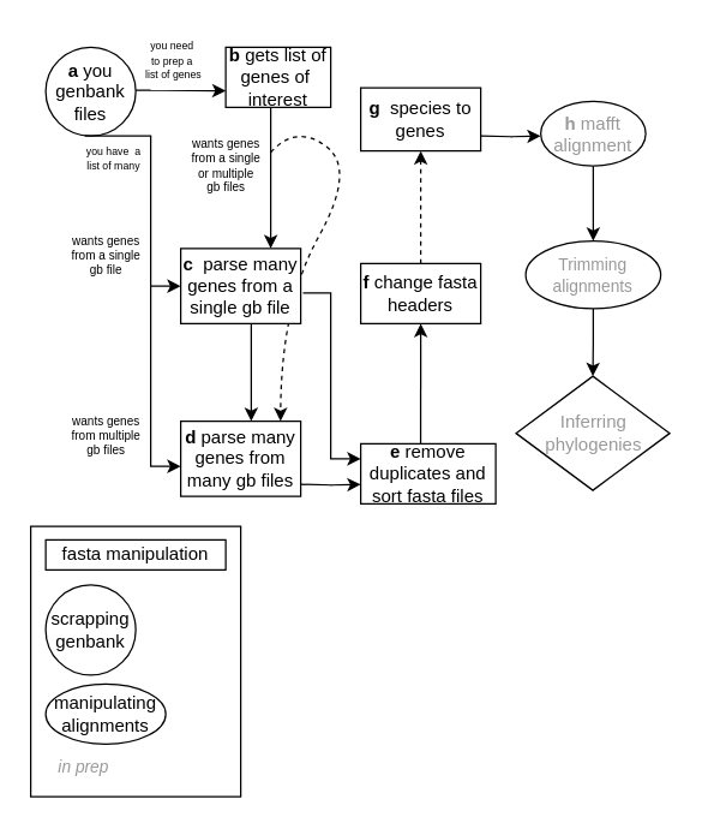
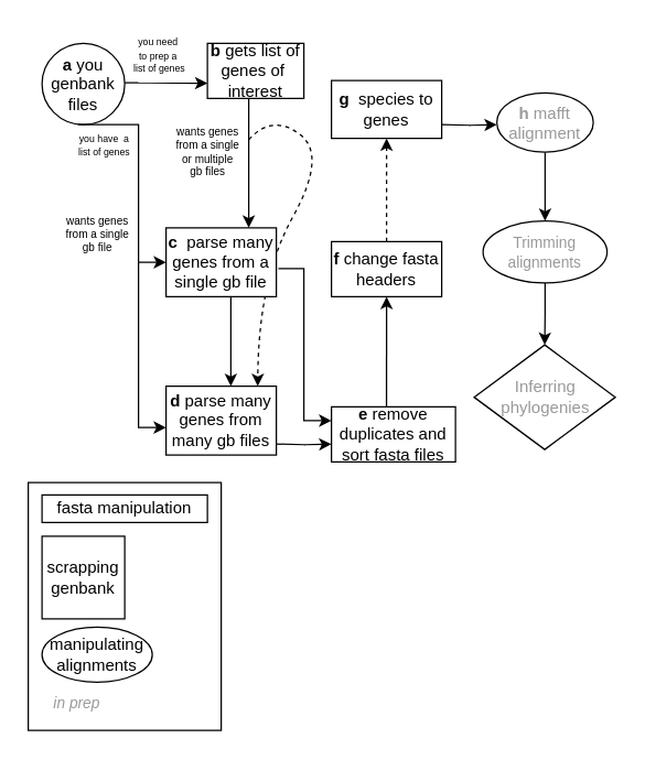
  <mxCell id="0" />
  <mxCell id="1" parent="0" />
  <mxCell id="2" value="" style="rounded=0;whiteSpace=wrap;html=1;fontSize=11;fontColor=#999999;" vertex="1" parent="1"><mxGeometry x="20" y="350" width="140" height="180" as="geometry" /></mxCell>
  <mxCell id="3" value="" style="curved=1;endArrow=classic;html=1;rounded=0;fontSize=8;entryX=0.869;entryY=-0.04;entryDx=0;entryDy=0;entryPerimeter=0;dashed=1;exitX=0.983;exitY=0.32;exitDx=0;exitDy=0;exitPerimeter=0;" edge="1" parent="1"><mxGeometry width="50" height="50" relative="1" as="geometry"><mxPoint x="179.98" y="101" as="sourcePoint" /><mxPoint x="186.52" y="280" as="targetPoint" /><Array as="points"><mxPoint x="197" y="82" /><mxPoint x="237" y="112" /><mxPoint x="187" y="202" /></Array></mxGeometry></mxCell>
  <mxCell id="4" value="&lt;b&gt;a&lt;/b&gt; you genbank files" style="ellipse;whiteSpace=wrap;html=1;" vertex="1" parent="1"><mxGeometry x="30" y="31" width="60" height="59" as="geometry" /></mxCell>
  <mxCell id="5" value="&lt;b&gt;b&lt;/b&gt; gets list of genes of&amp;nbsp;&lt;br&gt;interest" style="rounded=0;whiteSpace=wrap;html=1;fontFamily=Helvetica;fontSize=12;fontColor=#000000;align=center;" vertex="1" parent="1"><mxGeometry x="150" y="31" width="70" height="40" as="geometry" /></mxCell>
  <mxCell id="6" value="" style="edgeStyle=orthogonalEdgeStyle;rounded=0;orthogonalLoop=1;jettySize=auto;html=1;endArrow=classic;endFill=1;" edge="1" parent="1"><mxGeometry relative="1" as="geometry"><mxPoint x="320" y="90" as="sourcePoint" /><mxPoint x="360" y="90" as="targetPoint" /></mxGeometry></mxCell>
  <mxCell id="7" value="&lt;b&gt;g&lt;/b&gt; &amp;nbsp;species to genes" style="rounded=0;whiteSpace=wrap;html=1;fontFamily=Helvetica;fontSize=12;fontColor=#000000;align=center;" vertex="1" parent="1"><mxGeometry x="240" y="58" width="80" height="42" as="geometry" /></mxCell>
  <mxCell id="8" style="edgeStyle=orthogonalEdgeStyle;rounded=0;orthogonalLoop=1;jettySize=auto;html=1;exitX=0.5;exitY=1;exitDx=0;exitDy=0;fontColor=#999999;" edge="1" parent="1" source="9"><mxGeometry relative="1" as="geometry"><mxPoint x="395" y="160" as="targetPoint" /></mxGeometry></mxCell>
  <mxCell id="9" value="&lt;b&gt;h&lt;/b&gt; mafft alignment" style="ellipse;whiteSpace=wrap;html=1;fontColor=#999999;" vertex="1" parent="1"><mxGeometry x="360" y="67" width="70" height="43" as="geometry" /></mxCell>
- <mxCell id="10" value="&lt;span style=&quot;font-size: 7px&quot;&gt;you have &amp;nbsp;a&lt;br&gt;list of&amp;nbsp;&lt;/span&gt;&lt;span style=&quot;font-size: 7px&quot;&gt;many&lt;/span&gt;" style="text;html=1;align=center;verticalAlign=middle;resizable=0;points=[];autosize=1;strokeColor=none;fillColor=none;fontSize=8;" vertex="1" parent="1"><mxGeometry x="50" y="90" width="50" height="30" as="geometry" /></mxCell>
+ <mxCell id="10" value="&lt;span style=&quot;font-size: 7px&quot;&gt;you have &amp;nbsp;a&lt;br&gt;list of&amp;nbsp;&lt;/span&gt;&lt;span style=&quot;font-size: 7px&quot;&gt;genes&lt;/span&gt;" style="text;html=1;align=center;verticalAlign=middle;resizable=0;points=[];autosize=1;strokeColor=none;fillColor=none;fontSize=8;" vertex="1" parent="1"><mxGeometry x="50" y="90" width="50" height="30" as="geometry" /></mxCell>
  <mxCell id="11" value="&lt;font style=&quot;font-size: 8px&quot;&gt;wants genes&lt;br&gt;from a single&lt;br&gt;or multiple &lt;br&gt;gb files&lt;/font&gt;" style="text;html=1;align=center;verticalAlign=middle;resizable=0;points=[];autosize=1;strokeColor=none;fillColor=none;fontSize=8;" vertex="1" parent="1"><mxGeometry x="120" y="85" width="60" height="50" as="geometry" /></mxCell>
  <mxCell id="12" value="&lt;b&gt;c&lt;/b&gt; &amp;nbsp;parse many genes from a single gb file" style="rounded=0;whiteSpace=wrap;html=1;fontFamily=Helvetica;fontSize=12;fontColor=#000000;align=center;" vertex="1" parent="1"><mxGeometry x="120" y="165" width="80" height="50" as="geometry" /></mxCell>
  <mxCell id="13" value="&lt;b&gt;f&lt;/b&gt; change fasta headers" style="rounded=0;whiteSpace=wrap;html=1;fontFamily=Helvetica;fontSize=12;fontColor=#000000;align=center;" vertex="1" parent="1"><mxGeometry x="240" y="175" width="80" height="40" as="geometry" /></mxCell>
  <mxCell id="14" value="&lt;font style=&quot;font-size: 8px&quot;&gt;wants genes&lt;br&gt;from a single&lt;br&gt;gb file&lt;/font&gt;" style="text;html=1;align=center;verticalAlign=middle;resizable=0;points=[];autosize=1;strokeColor=none;fillColor=none;fontSize=8;" vertex="1" parent="1"><mxGeometry x="40" y="150" width="60" height="40" as="geometry" /></mxCell>
  <mxCell id="15" value="" style="endArrow=classic;html=1;rounded=0;fontSize=8;" edge="1" parent="1"><mxGeometry width="50" height="50" relative="1" as="geometry"><mxPoint x="100" y="190" as="sourcePoint" /><mxPoint x="120" y="310" as="targetPoint" /><Array as="points"><mxPoint x="100" y="310" /></Array></mxGeometry></mxCell>
  <mxCell id="16" value="" style="endArrow=classic;html=1;rounded=0;fontSize=8;entryX=0.75;entryY=0;entryDx=0;entryDy=0;" edge="1" parent="1"><mxGeometry width="50" height="50" relative="1" as="geometry"><mxPoint x="167" y="215" as="sourcePoint" /><mxPoint x="167" y="280" as="targetPoint" /></mxGeometry></mxCell>
  <mxCell id="17" value="&lt;b&gt;e&lt;/b&gt; remove duplicates and sort fasta files" style="rounded=0;whiteSpace=wrap;html=1;fontFamily=Helvetica;fontSize=12;fontColor=#000000;align=center;" vertex="1" parent="1"><mxGeometry x="240" y="295" width="90" height="40" as="geometry" /></mxCell>
  <mxCell id="18" value="&lt;b&gt;d&lt;/b&gt;&amp;nbsp;parse many genes from many gb files" style="rounded=0;whiteSpace=wrap;html=1;fontFamily=Helvetica;fontSize=12;fontColor=#000000;align=center;" vertex="1" parent="1"><mxGeometry x="120" y="280" width="80" height="50" as="geometry" /></mxCell>
- <mxCell id="19" value="&lt;font style=&quot;font-size: 8px&quot;&gt;wants genes&lt;br&gt;from multiple&lt;br&gt;gb files&lt;/font&gt;" style="text;html=1;align=center;verticalAlign=middle;resizable=0;points=[];autosize=1;strokeColor=none;fillColor=none;fontSize=8;" vertex="1" parent="1"><mxGeometry x="40" y="270" width="60" height="40" as="geometry" /></mxCell>
  <mxCell id="20" value="" style="edgeStyle=orthogonalEdgeStyle;rounded=0;orthogonalLoop=1;jettySize=auto;html=1;endArrow=classic;endFill=1;entryX=0;entryY=0.25;entryDx=0;entryDy=0;exitX=1.019;exitY=0.59;exitDx=0;exitDy=0;exitPerimeter=0;" edge="1" parent="1" source="12" target="17"><mxGeometry relative="1" as="geometry"><mxPoint x="145.858" y="75" as="targetPoint" /></mxGeometry></mxCell>
  <mxCell id="21" value="" style="edgeStyle=none;rounded=0;orthogonalLoop=1;jettySize=auto;html=1;dashed=1;fontSize=8;exitX=0.5;exitY=0;exitDx=0;exitDy=0;" edge="1" parent="1" target="7" source="13"><mxGeometry relative="1" as="geometry"><mxPoint x="280" y="170" as="sourcePoint" /></mxGeometry></mxCell>
  <mxCell id="22" style="edgeStyle=orthogonalEdgeStyle;rounded=0;orthogonalLoop=1;jettySize=auto;html=1;endArrow=classic;endFill=1;exitX=0.444;exitY=0.013;exitDx=0;exitDy=0;exitPerimeter=0;entryX=0.5;entryY=1;entryDx=0;entryDy=0;" edge="1" parent="1" source="17" target="13"><mxGeometry relative="1" as="geometry"><mxPoint x="160" y="120" as="targetPoint" /></mxGeometry></mxCell>
  <mxCell id="23" value="" style="edgeStyle=orthogonalEdgeStyle;rounded=0;orthogonalLoop=1;jettySize=auto;html=1;endArrow=classic;endFill=1;" edge="1" parent="1"><mxGeometry relative="1" as="geometry"><mxPoint x="200" y="322" as="sourcePoint" /><mxPoint x="240" y="322" as="targetPoint" /></mxGeometry></mxCell>
  <mxCell id="24" value="" style="edgeStyle=orthogonalEdgeStyle;rounded=0;orthogonalLoop=1;jettySize=auto;html=1;" edge="1" parent="1"><mxGeometry relative="1" as="geometry"><mxPoint x="100" y="59.5" as="sourcePoint" /><mxPoint x="150" y="60" as="targetPoint" /><Array as="points"><mxPoint x="90" y="59.5" /></Array></mxGeometry></mxCell>
  <mxCell id="25" value="" style="edgeStyle=orthogonalEdgeStyle;rounded=0;orthogonalLoop=1;jettySize=auto;html=1;entryX=0;entryY=0.5;entryDx=0;entryDy=0;" edge="1" parent="1"><mxGeometry relative="1" as="geometry"><mxPoint x="56" y="90" as="sourcePoint" /><mxPoint x="120" y="190" as="targetPoint" /><Array as="points"><mxPoint x="100" y="90" /><mxPoint x="100" y="190" /></Array></mxGeometry></mxCell>
  <mxCell id="26" value="" style="endArrow=classic;html=1;rounded=0;fontSize=8;entryX=0.75;entryY=0;entryDx=0;entryDy=0;" edge="1" parent="1"><mxGeometry width="50" height="50" relative="1" as="geometry"><mxPoint x="180" y="71" as="sourcePoint" /><mxPoint x="180" y="165" as="targetPoint" /></mxGeometry></mxCell>
  <mxCell id="27" value="&lt;span style=&quot;font-size: 7px&quot;&gt;you need&amp;nbsp;&lt;/span&gt;&lt;br style=&quot;font-size: 7px&quot;&gt;&lt;span style=&quot;font-size: 7px&quot;&gt;to prep a&amp;nbsp;&lt;/span&gt;&lt;br style=&quot;font-size: 7px&quot;&gt;&lt;span style=&quot;font-size: 7px&quot;&gt;list of genes&lt;/span&gt;" style="text;html=1;align=center;verticalAlign=middle;resizable=0;points=[];autosize=1;strokeColor=none;fillColor=none;fontSize=8;" vertex="1" parent="1"><mxGeometry x="90" y="20" width="50" height="40" as="geometry" /></mxCell>
  <mxCell id="28" value="fasta manipulation" style="rounded=0;whiteSpace=wrap;html=1;" vertex="1" parent="1"><mxGeometry x="30" y="359" width="120" height="20" as="geometry" /></mxCell>
- <mxCell id="29" value="scrapping&lt;br&gt;genbank" style="ellipse;whiteSpace=wrap;html=1;aspect=fixed;" vertex="1" parent="1"><mxGeometry x="30" y="389" width="60" height="60" as="geometry" /></mxCell>
+ <mxCell id="29" value="scrapping&lt;br&gt;genbank" style="whiteSpace=wrap;html=1;aspect=fixed;rounded=0;" vertex="1" parent="1"><mxGeometry x="30" y="389" width="60" height="60" as="geometry" /></mxCell>
  <mxCell id="30" value="manipulating alignments" style="ellipse;whiteSpace=wrap;html=1;" vertex="1" parent="1"><mxGeometry x="30" y="455" width="80" height="40" as="geometry" /></mxCell>
  <mxCell id="31" value="Inferring&lt;br&gt;phylogenies" style="rhombus;whiteSpace=wrap;html=1;fontColor=#999999;" vertex="1" parent="1"><mxGeometry x="343.5" y="250" width="102.5" height="76" as="geometry" /></mxCell>
  <mxCell id="32" style="edgeStyle=orthogonalEdgeStyle;rounded=0;orthogonalLoop=1;jettySize=auto;html=1;entryX=0.5;entryY=0;entryDx=0;entryDy=0;fontSize=11;fontColor=#999999;" edge="1" parent="1" source="33" target="31"><mxGeometry relative="1" as="geometry" /></mxCell>
  <mxCell id="33" value="Trimming alignments" style="ellipse;whiteSpace=wrap;html=1;fontSize=11;fontColor=#999999;" vertex="1" parent="1"><mxGeometry x="350" y="160" width="90" height="45" as="geometry" /></mxCell>
  <mxCell id="34" value="&lt;i&gt;in prep&lt;/i&gt;" style="text;html=1;align=center;verticalAlign=middle;resizable=0;points=[];autosize=1;strokeColor=none;fillColor=none;fontSize=11;fontColor=#999999;" vertex="1" parent="1"><mxGeometry x="30" y="500" width="50" height="20" as="geometry" /></mxCell>
